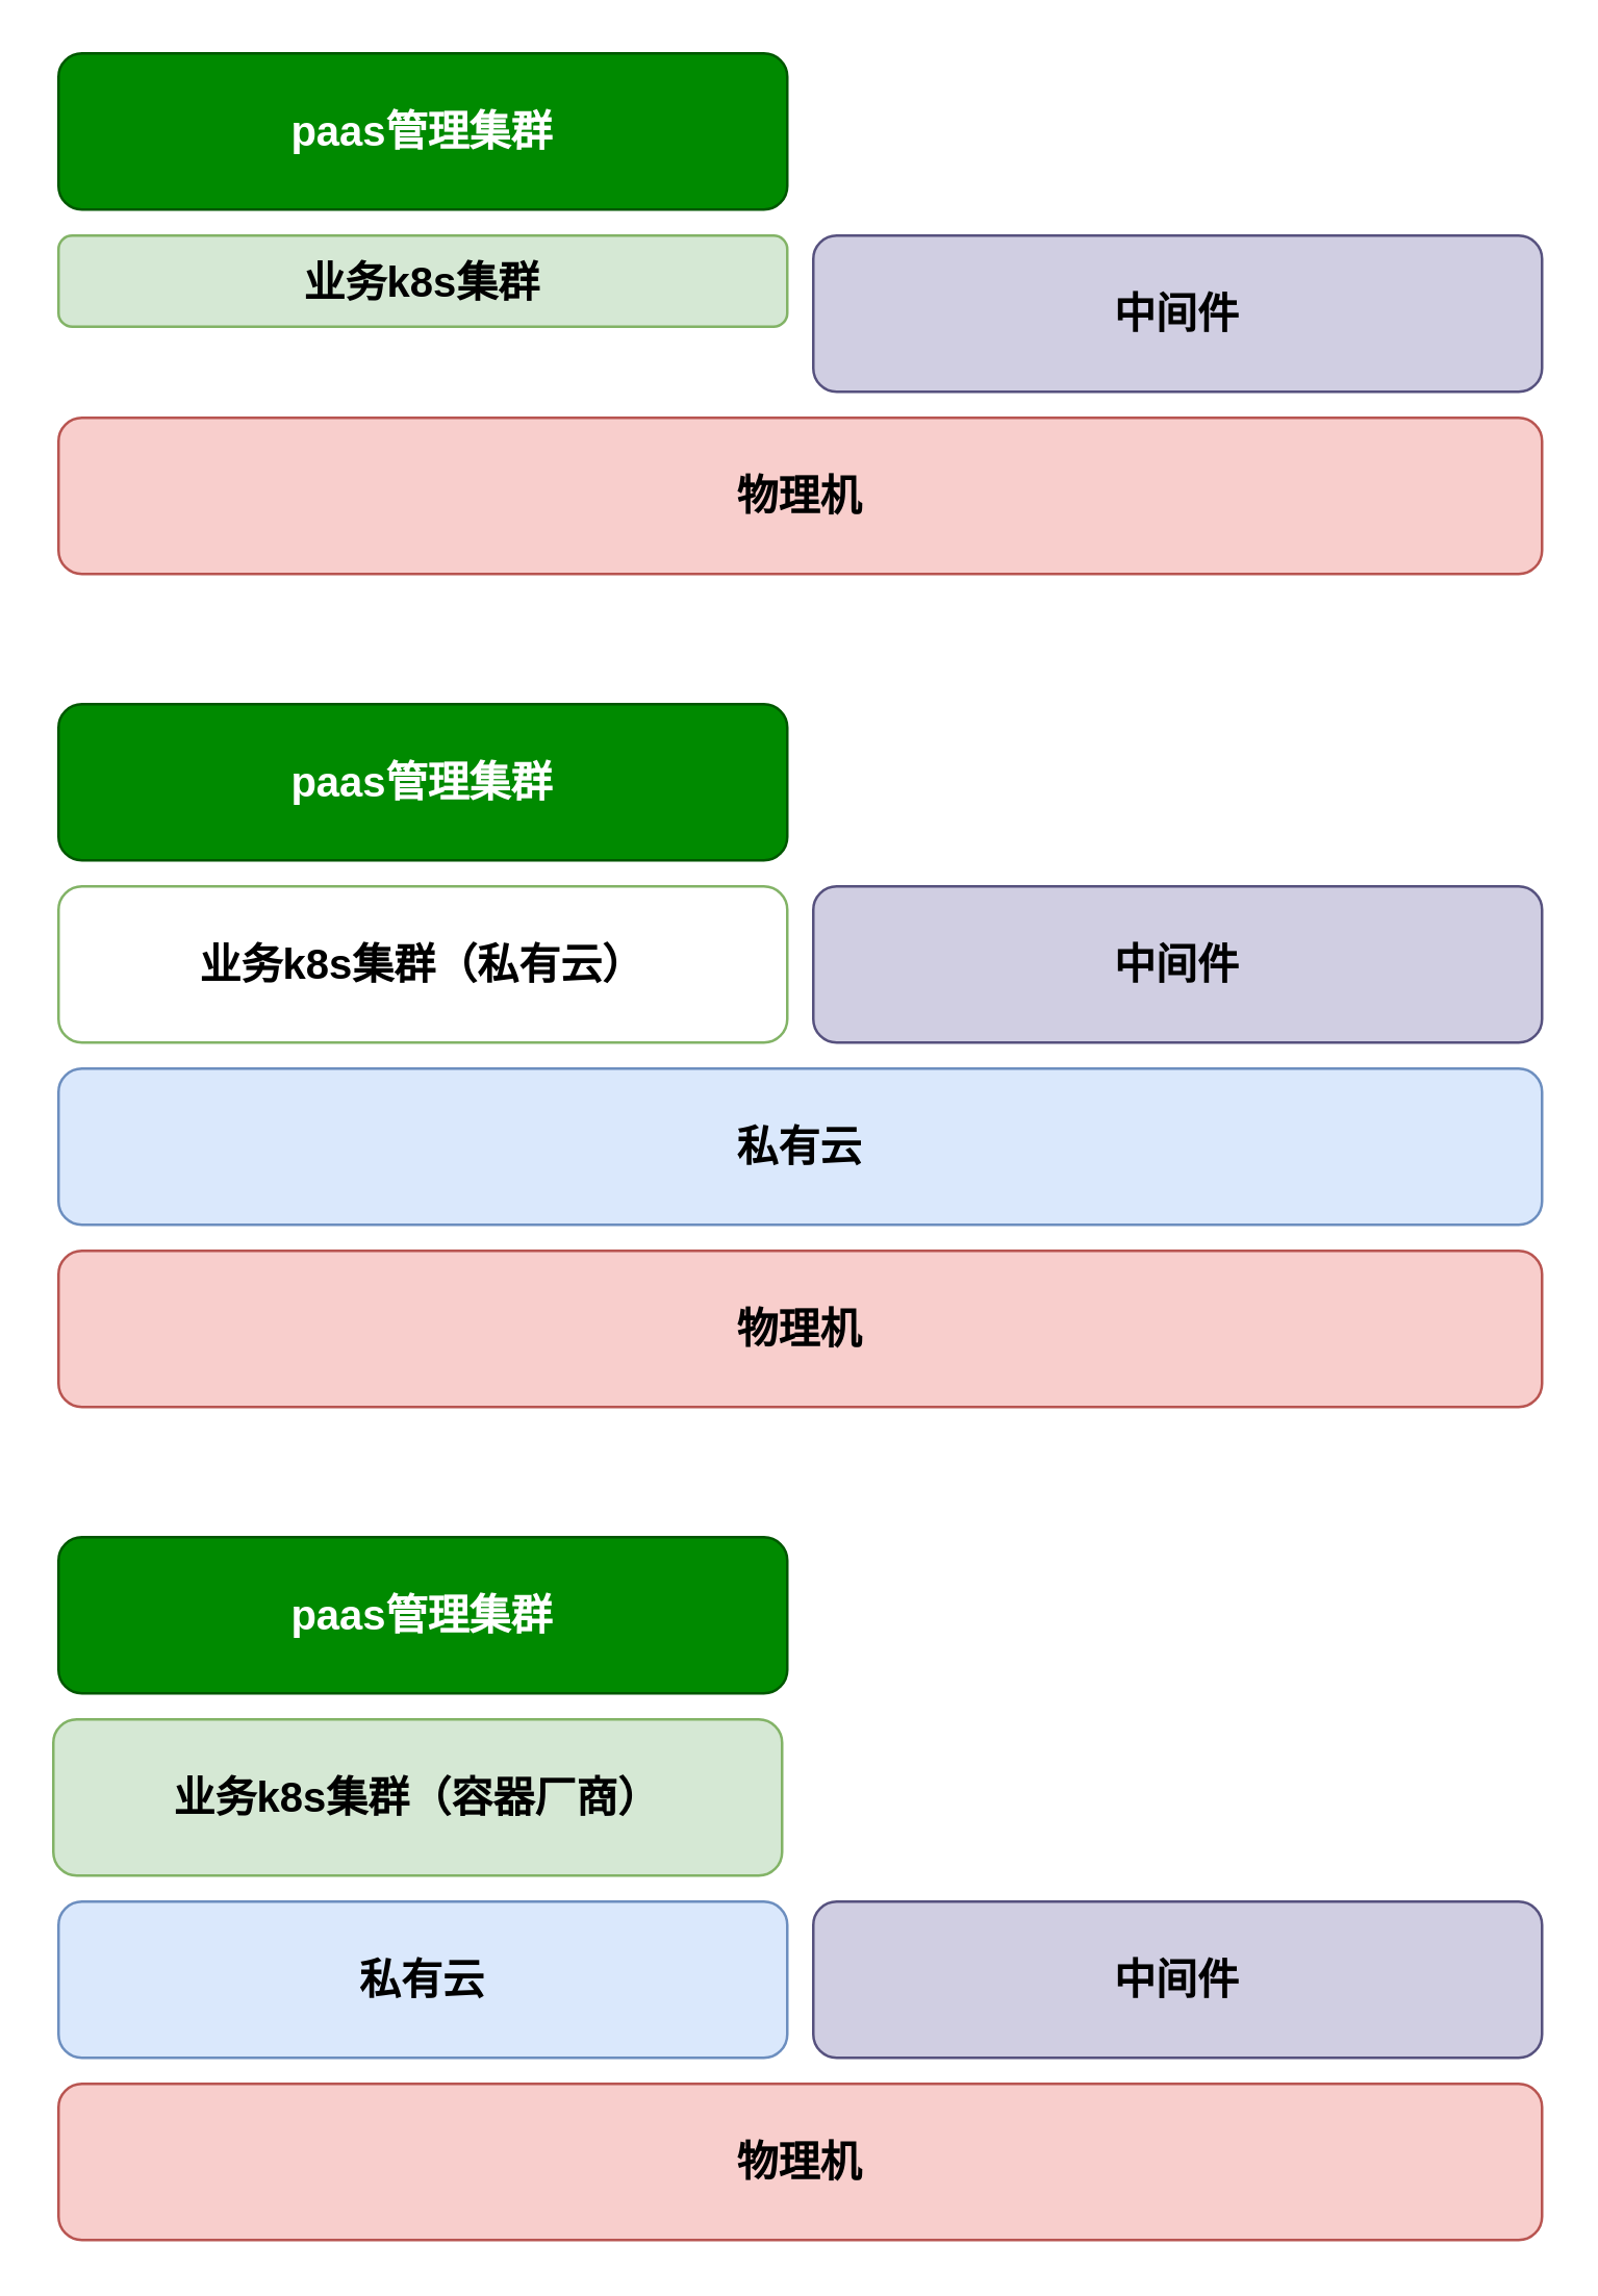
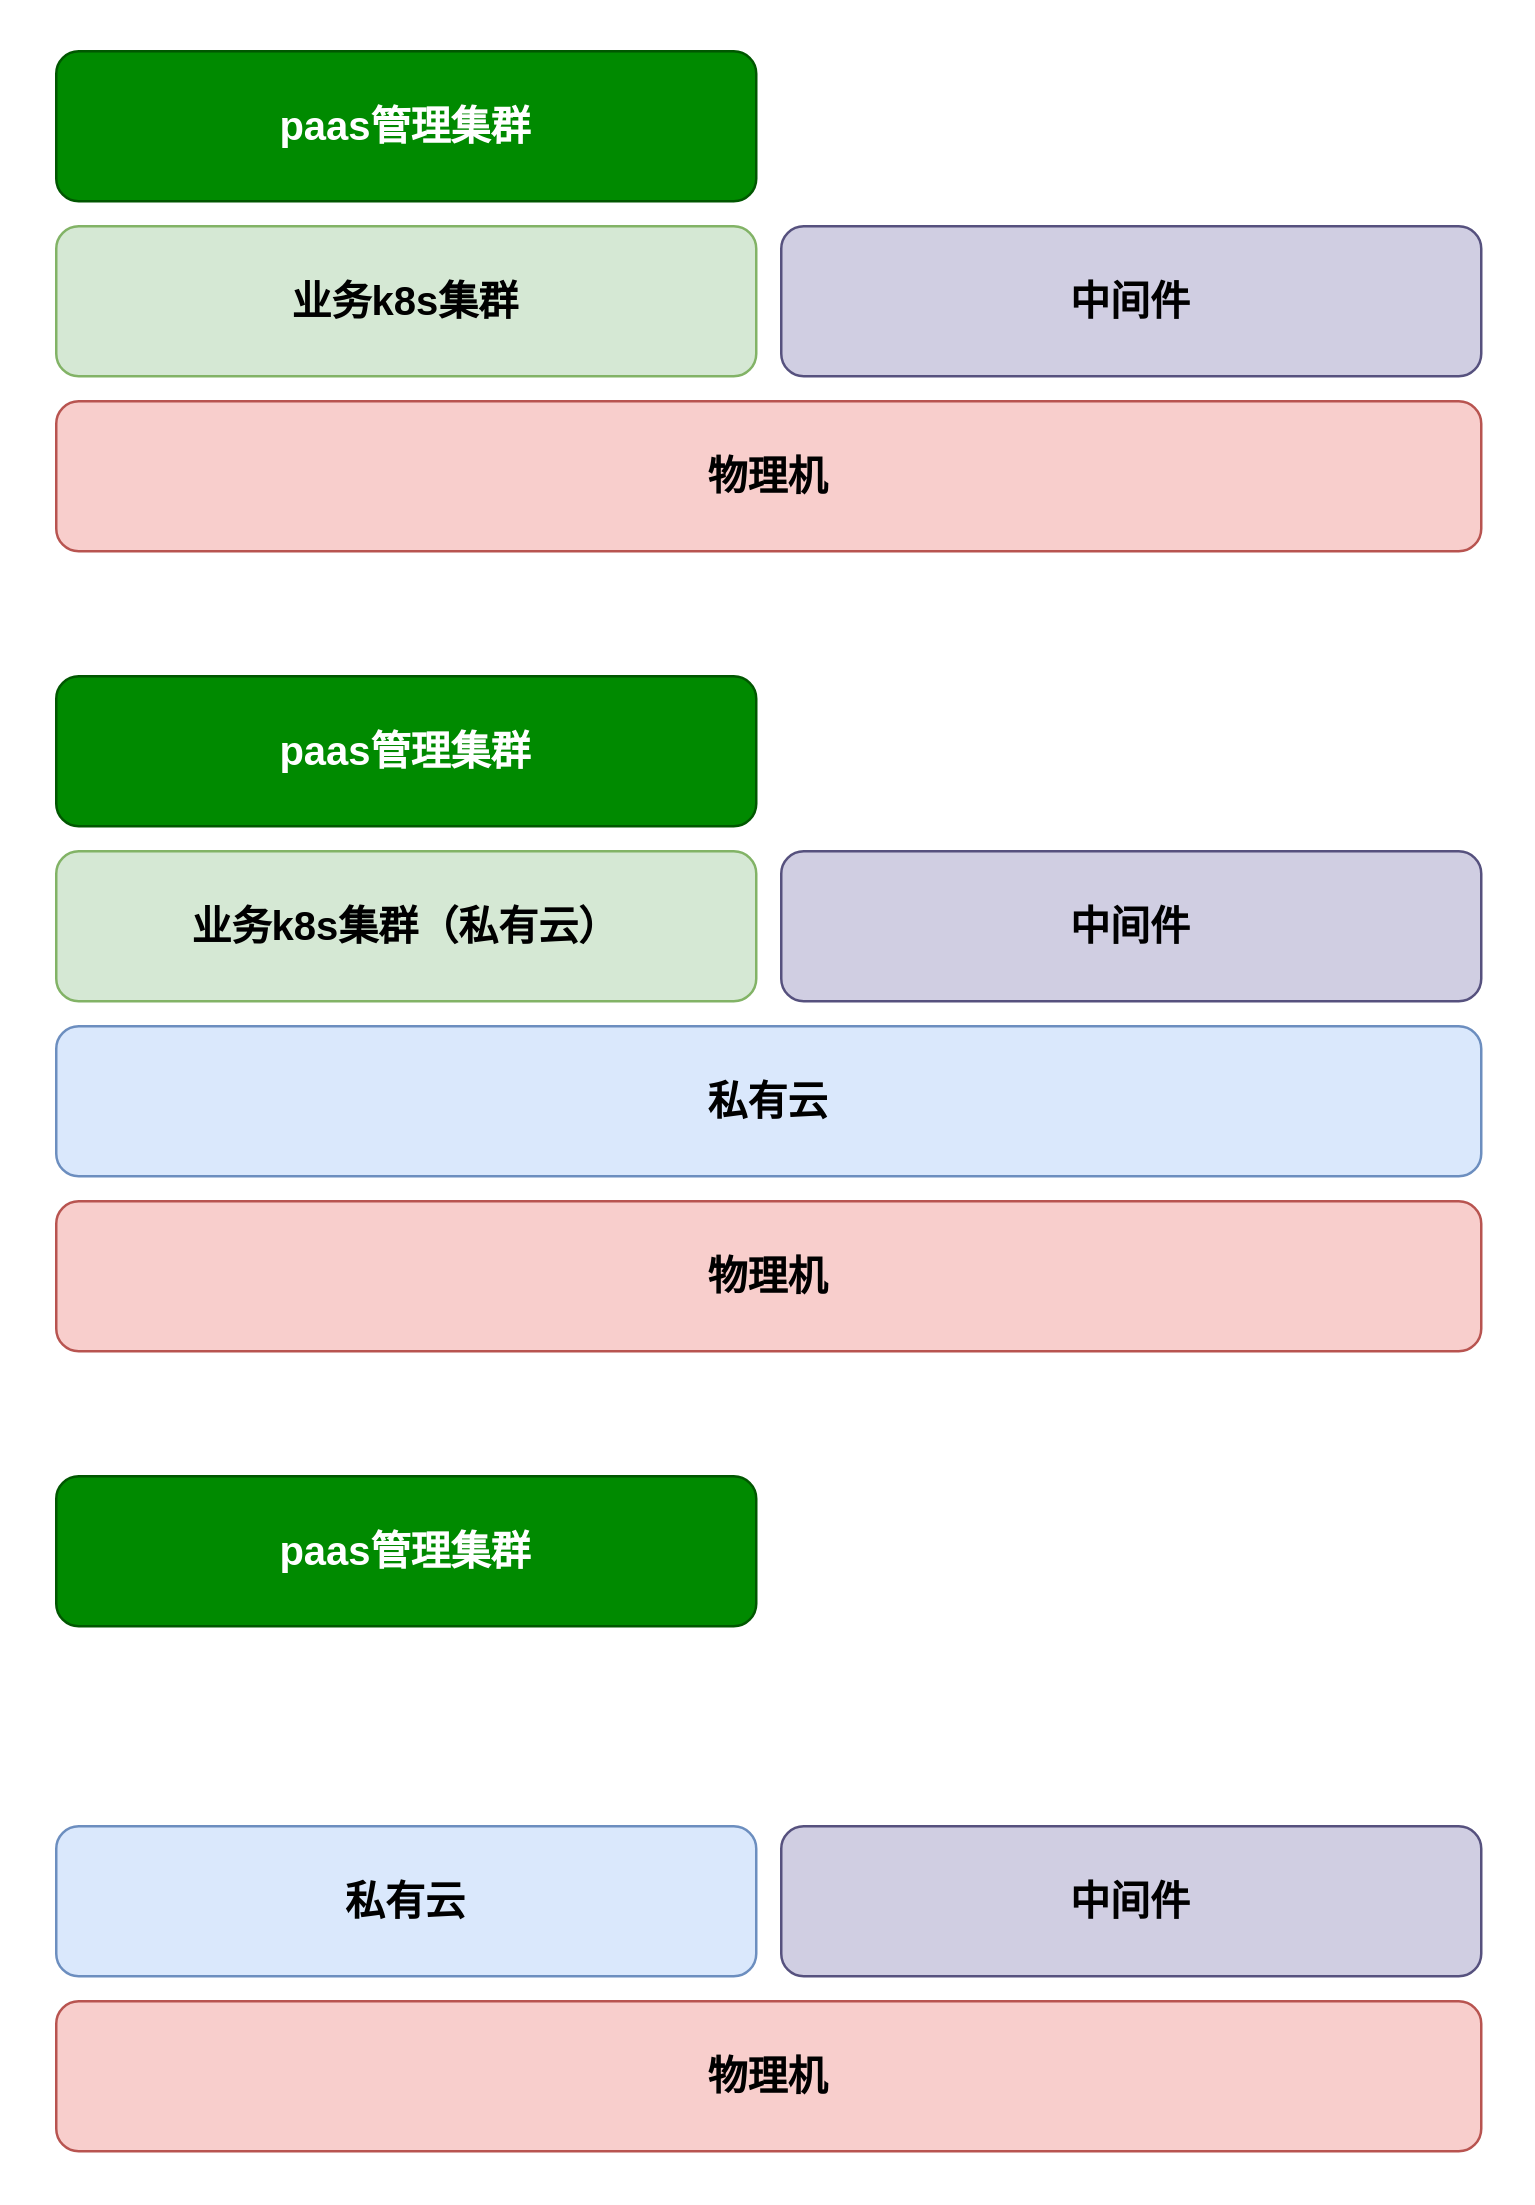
  <mxCell id="0" />
  <mxCell id="1" parent="0" />
  <mxCell id="2" value="&lt;b style=&quot;border-color: var(--border-color); font-size: 16px;&quot;&gt;物理机&lt;/b&gt;" style="rounded=1;whiteSpace=wrap;html=1;fillColor=#f8cecc;strokeColor=#b85450;" vertex="1" parent="1"><mxGeometry x="22" y="160" width="570" height="60" as="geometry" /></mxCell>
- <mxCell id="3" value="&lt;span style=&quot;font-size: 16px;&quot;&gt;&lt;b&gt;业务k8s集群&lt;/b&gt;&lt;/span&gt;" style="rounded=1;whiteSpace=wrap;html=1;fillColor=#d5e8d4;strokeColor=#82b366;" vertex="1" parent="1"><mxGeometry x="22" y="90" width="280" height="35" as="geometry" /></mxCell>
+ <mxCell id="3" value="&lt;span style=&quot;font-size: 16px;&quot;&gt;&lt;b&gt;业务k8s集群&lt;/b&gt;&lt;/span&gt;" style="rounded=1;whiteSpace=wrap;html=1;fillColor=#d5e8d4;strokeColor=#82b366;" vertex="1" parent="1"><mxGeometry x="22" y="90" width="280" height="60" as="geometry" /></mxCell>
  <mxCell id="4" value="&lt;b style=&quot;border-color: var(--border-color); font-size: 16px;&quot;&gt;paas管理集群&lt;/b&gt;" style="rounded=1;whiteSpace=wrap;html=1;fillColor=#008a00;fontColor=#ffffff;strokeColor=#005700;" vertex="1" parent="1"><mxGeometry x="22" y="20" width="280" height="60" as="geometry" /></mxCell>
  <mxCell id="5" value="&lt;span style=&quot;font-size: 16px;&quot;&gt;&lt;b&gt;中间件&lt;/b&gt;&lt;/span&gt;" style="rounded=1;whiteSpace=wrap;html=1;fillColor=#d0cee2;strokeColor=#56517e;" vertex="1" parent="1"><mxGeometry x="312" y="90" width="280" height="60" as="geometry" /></mxCell>
  <mxCell id="6" value="&lt;b style=&quot;border-color: var(--border-color); font-size: 16px;&quot;&gt;私有云&lt;/b&gt;" style="rounded=1;whiteSpace=wrap;html=1;fillColor=#dae8fc;strokeColor=#6c8ebf;" vertex="1" parent="1"><mxGeometry x="22" y="410" width="570" height="60" as="geometry" /></mxCell>
- <mxCell id="7" value="&lt;span style=&quot;font-size: 16px;&quot;&gt;&lt;b&gt;业务k8s集群（私有云）&lt;/b&gt;&lt;/span&gt;" style="rounded=1;whiteSpace=wrap;html=1;fillColor=#ffffff;strokeColor=#82b366;" vertex="1" parent="1"><mxGeometry x="22" y="340" width="280" height="60" as="geometry" /></mxCell>
+ <mxCell id="7" value="&lt;span style=&quot;font-size: 16px;&quot;&gt;&lt;b&gt;业务k8s集群（私有云）&lt;/b&gt;&lt;/span&gt;" style="rounded=1;whiteSpace=wrap;html=1;fillColor=#d5e8d4;strokeColor=#82b366;" vertex="1" parent="1"><mxGeometry x="22" y="340" width="280" height="60" as="geometry" /></mxCell>
  <mxCell id="8" value="&lt;b style=&quot;border-color: var(--border-color); font-size: 16px;&quot;&gt;paas管理集群&lt;/b&gt;" style="rounded=1;whiteSpace=wrap;html=1;fillColor=#008a00;fontColor=#ffffff;strokeColor=#005700;" vertex="1" parent="1"><mxGeometry x="22" y="270" width="280" height="60" as="geometry" /></mxCell>
  <mxCell id="9" value="&lt;span style=&quot;font-size: 16px;&quot;&gt;&lt;b&gt;中间件&lt;/b&gt;&lt;/span&gt;" style="rounded=1;whiteSpace=wrap;html=1;fillColor=#d0cee2;strokeColor=#56517e;" vertex="1" parent="1"><mxGeometry x="312" y="340" width="280" height="60" as="geometry" /></mxCell>
  <mxCell id="10" value="&lt;b style=&quot;border-color: var(--border-color); font-size: 16px;&quot;&gt;物理机&lt;/b&gt;" style="rounded=1;whiteSpace=wrap;html=1;fillColor=#f8cecc;strokeColor=#b85450;" vertex="1" parent="1"><mxGeometry x="22" y="480" width="570" height="60" as="geometry" /></mxCell>
  <mxCell id="11" value="&lt;b style=&quot;border-color: var(--border-color); font-size: 16px;&quot;&gt;私有云&lt;/b&gt;" style="rounded=1;whiteSpace=wrap;html=1;fillColor=#dae8fc;strokeColor=#6c8ebf;" vertex="1" parent="1"><mxGeometry x="22" y="730" width="280" height="60" as="geometry" /></mxCell>
- <mxCell id="12" value="&lt;span style=&quot;font-size: 16px;&quot;&gt;&lt;b&gt;业务k8s集群（容器厂商）&lt;/b&gt;&lt;/span&gt;" style="rounded=1;whiteSpace=wrap;html=1;fillColor=#d5e8d4;strokeColor=#82b366;" vertex="1" parent="1"><mxGeometry x="20" y="660" width="280" height="60" as="geometry" /></mxCell>
  <mxCell id="13" value="&lt;b style=&quot;border-color: var(--border-color); font-size: 16px;&quot;&gt;paas管理集群&lt;/b&gt;" style="rounded=1;whiteSpace=wrap;html=1;fillColor=#008a00;fontColor=#ffffff;strokeColor=#005700;" vertex="1" parent="1"><mxGeometry x="22" y="590" width="280" height="60" as="geometry" /></mxCell>
  <mxCell id="14" value="&lt;span style=&quot;font-size: 16px;&quot;&gt;&lt;b&gt;中间件&lt;/b&gt;&lt;/span&gt;" style="rounded=1;whiteSpace=wrap;html=1;fillColor=#d0cee2;strokeColor=#56517e;" vertex="1" parent="1"><mxGeometry x="312" y="730" width="280" height="60" as="geometry" /></mxCell>
  <mxCell id="15" value="&lt;b style=&quot;border-color: var(--border-color); font-size: 16px;&quot;&gt;物理机&lt;/b&gt;" style="rounded=1;whiteSpace=wrap;html=1;fillColor=#f8cecc;strokeColor=#b85450;" vertex="1" parent="1"><mxGeometry x="22" y="800" width="570" height="60" as="geometry" /></mxCell>
